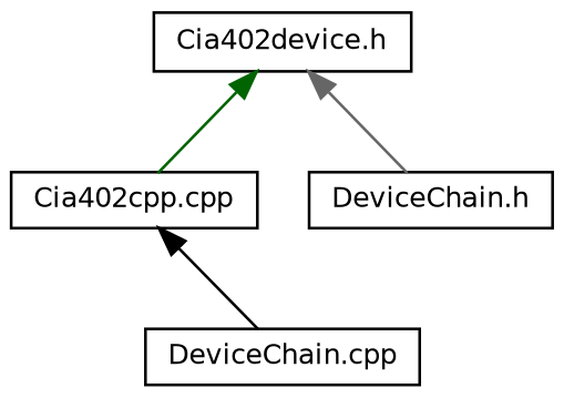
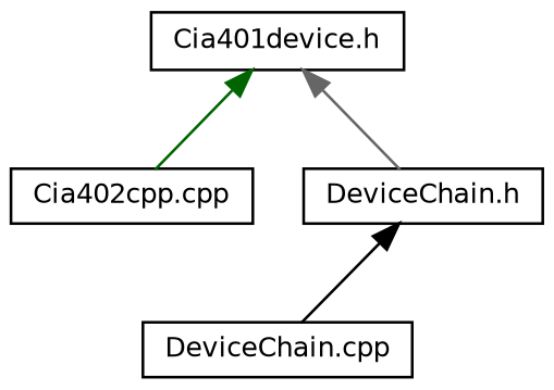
  digraph {
    node [color=black fontname=Helvetica fontsize=10 shape=record]
    edge [dir=back fontname=Helvetica fontsize=10 labelfontname=Helvetica labelfontsize=10 style=solid]
-   n1 [height=0.2 label="Cia402device.h" width=0.4]
+   n1 [height=0.2 label="Cia401device.h" width=0.4]
    n2 [height=0.2 label="Cia402cpp.cpp" width=0.4]
    n3 [height=0.2 label="DeviceChain.h" width=0.4]
    n4 [height=0.2 label="DeviceChain.cpp" width=0.4]
    n1 -> n2 [color=darkgreen]
    n1 -> n3 [color=gray40]
-   n2 -> n4 [color=black]
+   n3 -> n4 [color=black]
  }
